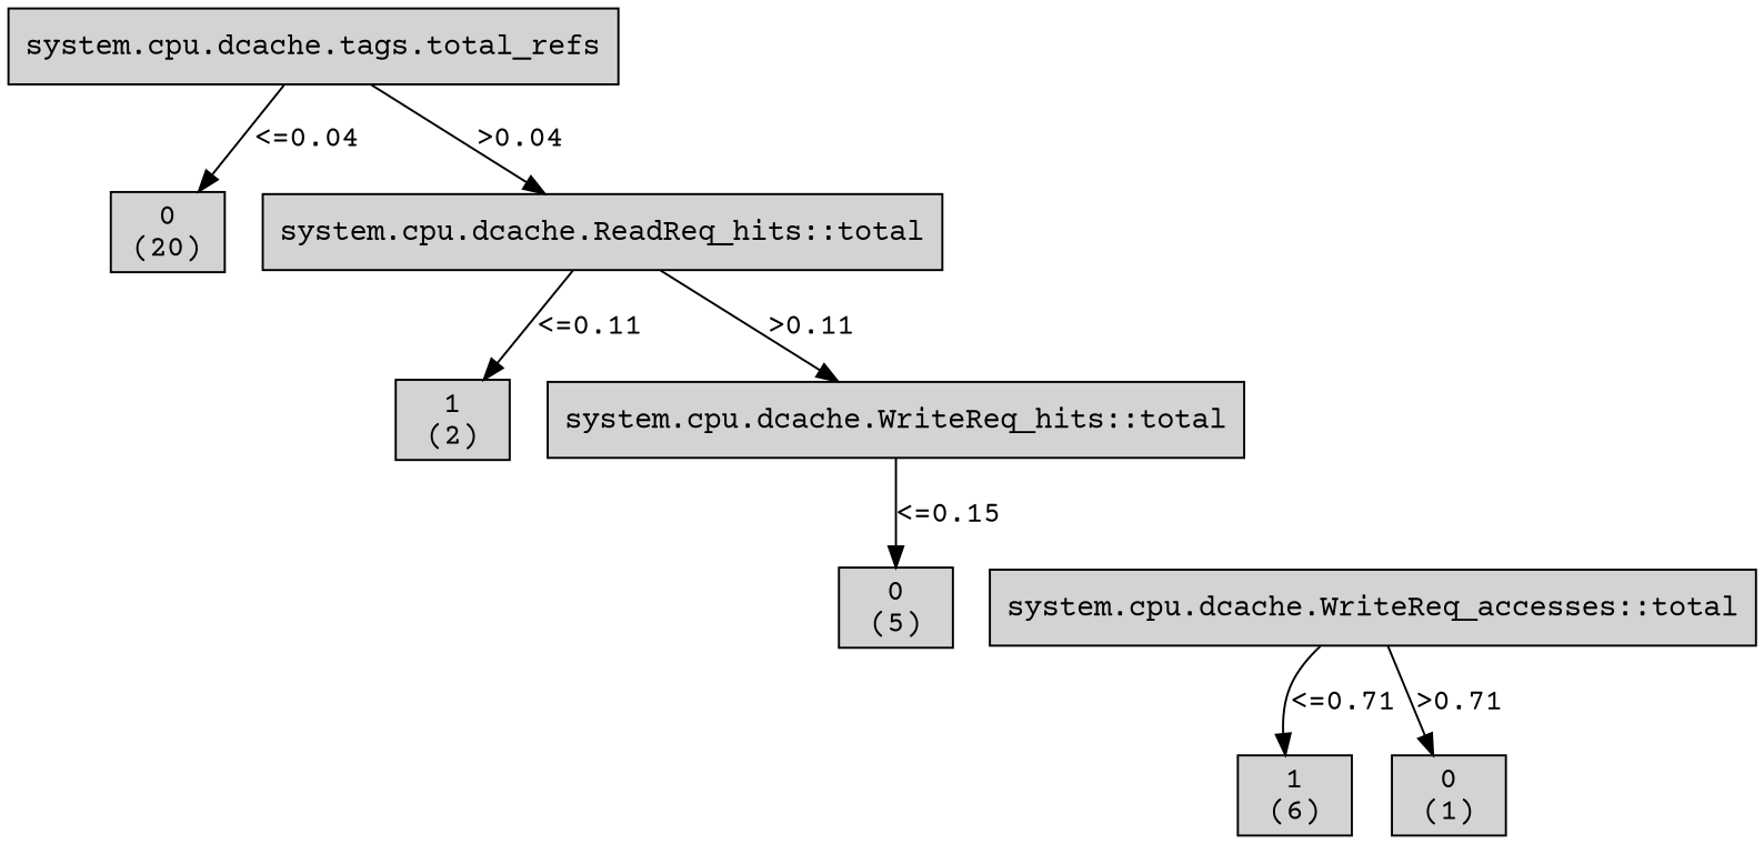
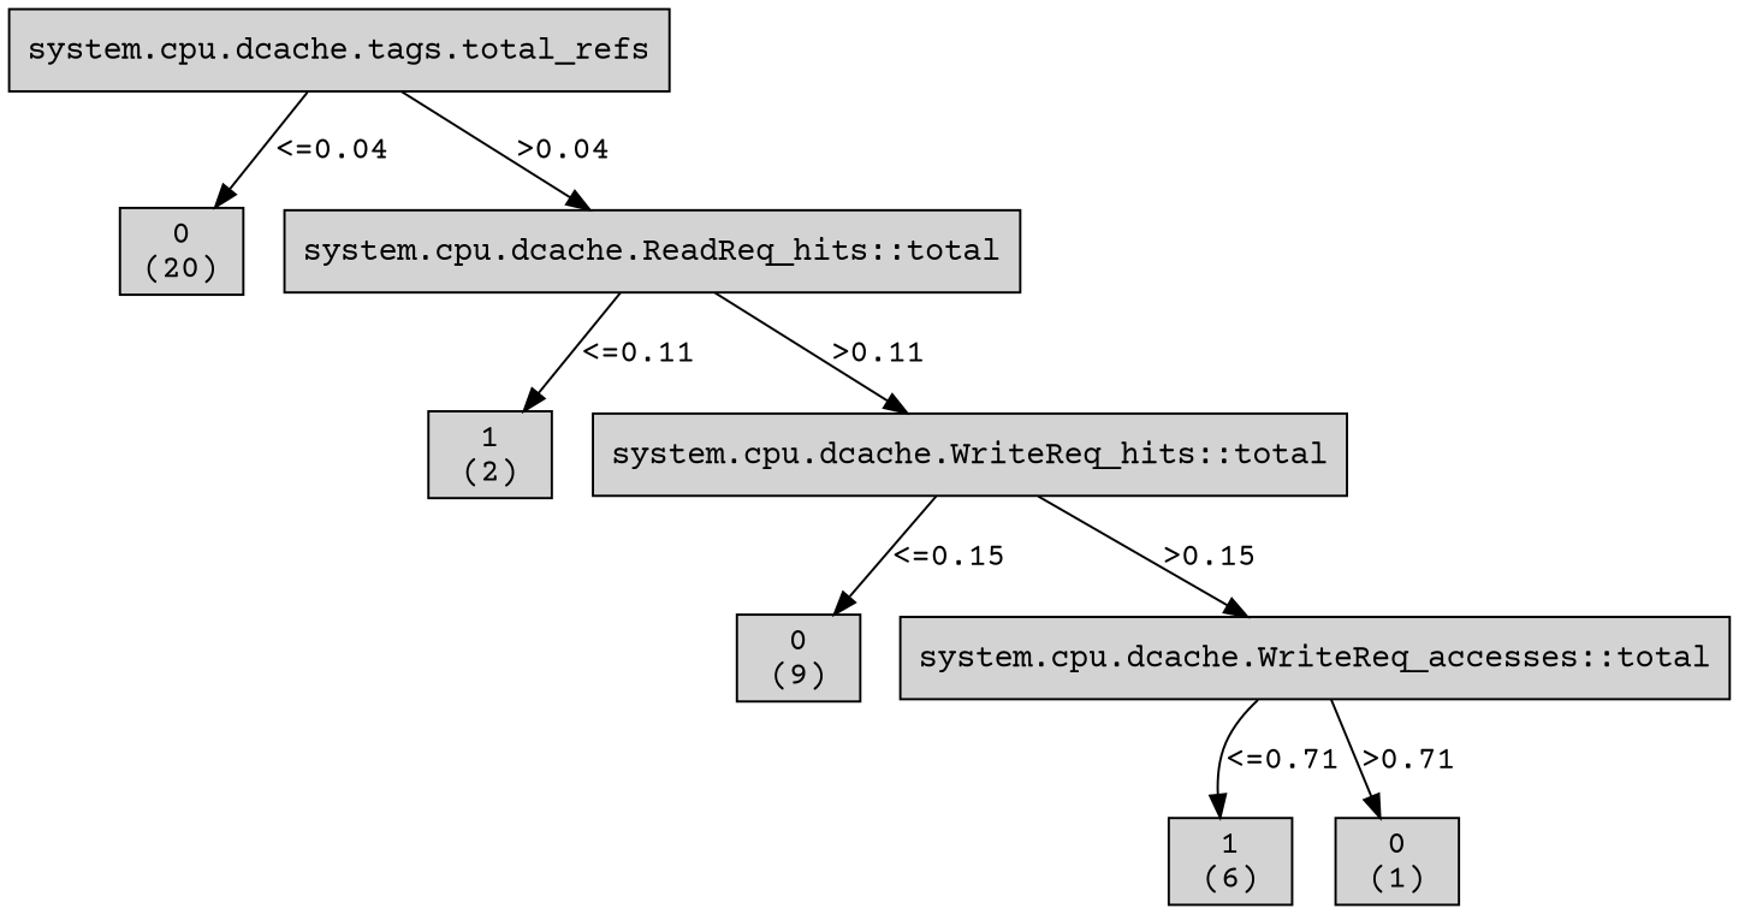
  digraph {
    fontname="Courier Prime"
    node [fontname="Courier Prime" shape=box style=filled weight=2]
    edge [fontname="Courier Prime"]
    n1 [label="system.cpu.dcache.tags.total_refs\n" weight=1]
    n2 [label="0\n(20)\n"]
    n3 [label="system.cpu.dcache.ReadReq_hits::total\n"]
    n4 [label="1\n(2)\n" weight=3]
    n5 [label="system.cpu.dcache.WriteReq_hits::total\n" weight=3]
-   n6 [label="0\n(5)\n" weight=4]
+   n6 [label="0\n(9)\n" weight=4]
    n7 [label="system.cpu.dcache.WriteReq_accesses::total\n" weight=4]
    n8 [label="1\n(6)\n" weight=5]
    n9 [label="0\n(1)\n" weight=5]
    subgraph sub_1 {
      rank=same
      n1
    }
    subgraph sub_2 {
      rank=same
      n2
      n3
    }
    subgraph sub_3 {
      rank=same
      n4
      n5
    }
    subgraph sub_4 {
      rank=same
      n6
      n7
    }
    subgraph sub_5 {
      rank=same
      n8
      n9
    }
    n1 -> n2 [label="<=0.04"]
    n1 -> n3 [label=">0.04"]
    n3 -> n4 [label="<=0.11"]
    n3 -> n5 [label=">0.11"]
    n5 -> n6 [label="<=0.15"]
+   n5 -> n7 [label=">0.15"]
    n7 -> n8 [label="<=0.71"]
    n7 -> n9 [label=">0.71"]
  }
